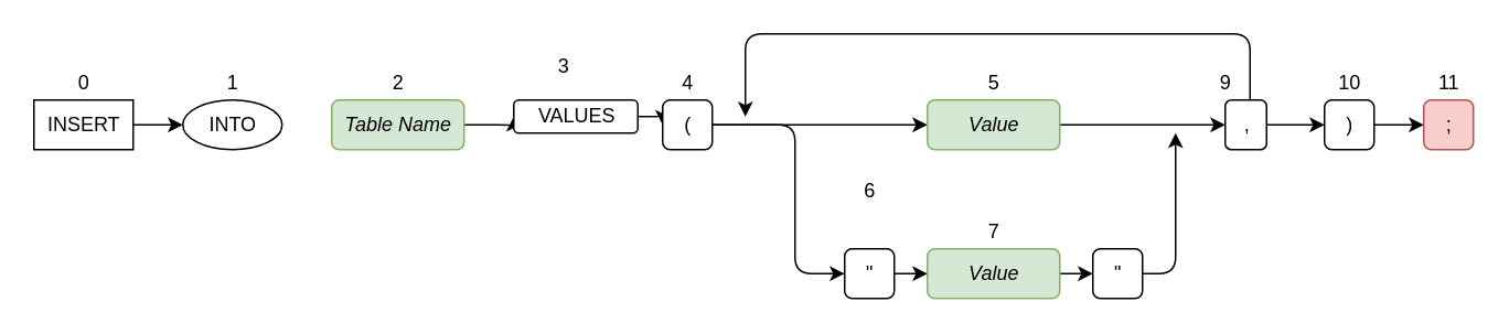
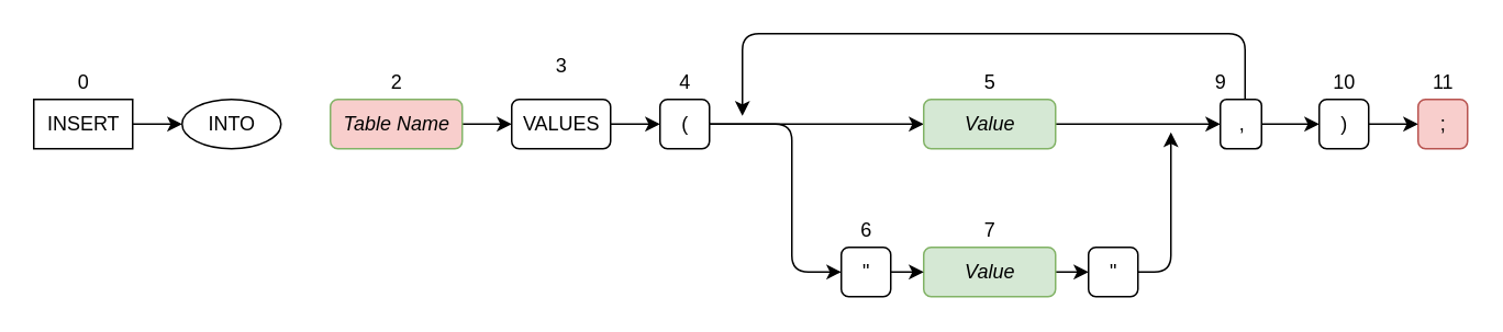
  <mxCell id="0" />
  <mxCell id="1" parent="0" />
  <mxCell id="2" style="edgeStyle=orthogonalEdgeStyle;orthogonalLoop=1;jettySize=auto;html=1;exitX=1;exitY=0.5;exitDx=0;exitDy=0;entryX=0;entryY=0.5;entryDx=0;entryDy=0;" parent="1" source="3" target="5" edge="1"><mxGeometry relative="1" as="geometry" /></mxCell>
  <mxCell id="3" value="INSERT" style="html=1;rounded=0;" parent="1" vertex="1"><mxGeometry x="20" y="60" width="60" height="30" as="geometry" /></mxCell>
  <mxCell id="4" value="0" style="text;html=1;align=center;verticalAlign=middle;resizable=0;points=[];autosize=1;rounded=1;" parent="1" vertex="1"><mxGeometry x="40" y="40" width="20" height="20" as="geometry" /></mxCell>
  <mxCell id="5" value="INTO" style="ellipse;html=1;" parent="1" vertex="1"><mxGeometry x="110" y="60" width="60" height="30" as="geometry" /></mxCell>
- <mxCell id="6" value="1" style="text;html=1;align=center;verticalAlign=middle;resizable=0;points=[];autosize=1;rounded=1;" parent="1" vertex="1"><mxGeometry x="130" y="40" width="20" height="20" as="geometry" /></mxCell>
  <mxCell id="7" style="edgeStyle=orthogonalEdgeStyle;orthogonalLoop=1;jettySize=auto;html=1;exitX=1;exitY=0.5;exitDx=0;exitDy=0;entryX=0;entryY=0.5;entryDx=0;entryDy=0;" parent="1" source="8" target="11" edge="1"><mxGeometry relative="1" as="geometry"><mxPoint x="310" y="75" as="targetPoint" /></mxGeometry></mxCell>
- <mxCell id="8" value="&lt;i&gt;Table Name&lt;/i&gt;" style="html=1;fillColor=#d5e8d4;strokeColor=#82b366;rounded=1;" parent="1" vertex="1"><mxGeometry x="200" y="60" width="80" height="30" as="geometry" /></mxCell>
+ <mxCell id="8" value="&lt;i&gt;Table Name&lt;/i&gt;" style="html=1;fillColor=#f8cecc;strokeColor=#82b366;rounded=1;" parent="1" vertex="1"><mxGeometry x="200" y="60" width="80" height="30" as="geometry" /></mxCell>
  <mxCell id="9" value="2" style="text;html=1;align=center;verticalAlign=middle;resizable=0;points=[];autosize=1;rounded=1;" parent="1" vertex="1"><mxGeometry x="230" y="40" width="20" height="20" as="geometry" /></mxCell>
  <mxCell id="10" style="edgeStyle=orthogonalEdgeStyle;orthogonalLoop=1;jettySize=auto;html=1;exitX=1;exitY=0.5;exitDx=0;exitDy=0;entryX=0;entryY=0.5;entryDx=0;entryDy=0;" parent="1" source="11" target="15" edge="1"><mxGeometry relative="1" as="geometry" /></mxCell>
- <mxCell id="11" value="VALUES" style="html=1;rounded=1;" parent="1" vertex="1"><mxGeometry x="310" y="60" width="75" height="20" as="geometry" /></mxCell>
+ <mxCell id="11" value="VALUES" style="html=1;rounded=1;" parent="1" vertex="1"><mxGeometry x="310" y="60" width="60" height="30" as="geometry" /></mxCell>
  <mxCell id="12" value="3" style="text;html=1;align=center;verticalAlign=middle;resizable=0;points=[];autosize=1;rounded=1;" parent="1" vertex="1"><mxGeometry x="330" y="30" width="20" height="20" as="geometry" /></mxCell>
  <mxCell id="13" style="edgeStyle=orthogonalEdgeStyle;orthogonalLoop=1;jettySize=auto;html=1;exitX=1;exitY=0.5;exitDx=0;exitDy=0;entryX=0;entryY=0.5;entryDx=0;entryDy=0;" parent="1" source="15" target="18" edge="1"><mxGeometry relative="1" as="geometry" /></mxCell>
  <mxCell id="14" style="edgeStyle=orthogonalEdgeStyle;rounded=1;orthogonalLoop=1;jettySize=auto;html=1;exitX=1;exitY=0.5;exitDx=0;exitDy=0;entryX=0;entryY=0.5;entryDx=0;entryDy=0;" edge="1" parent="1" source="15" target="31"><mxGeometry relative="1" as="geometry"><Array as="points"><mxPoint x="480" y="75" /></Array></mxGeometry></mxCell>
  <mxCell id="15" value="(" style="html=1;rounded=1;" parent="1" vertex="1"><mxGeometry x="400" y="60" width="30" height="30" as="geometry" /></mxCell>
  <mxCell id="16" value="4" style="text;html=1;align=center;verticalAlign=middle;resizable=0;points=[];autosize=1;rounded=1;" parent="1" vertex="1"><mxGeometry x="405" y="40" width="20" height="20" as="geometry" /></mxCell>
  <mxCell id="17" style="edgeStyle=orthogonalEdgeStyle;orthogonalLoop=1;jettySize=auto;html=1;exitX=1;exitY=0.5;exitDx=0;exitDy=0;entryX=0;entryY=0.5;entryDx=0;entryDy=0;" parent="1" source="18" target="23" edge="1"><mxGeometry relative="1" as="geometry"><mxPoint x="590" y="75" as="targetPoint" /></mxGeometry></mxCell>
  <mxCell id="18" value="&lt;i&gt;Value&lt;/i&gt;" style="html=1;fillColor=#d5e8d4;strokeColor=#82b366;rounded=1;" parent="1" vertex="1"><mxGeometry x="560" y="60" width="80" height="30" as="geometry" /></mxCell>
  <mxCell id="19" value="5" style="text;html=1;align=center;verticalAlign=middle;resizable=0;points=[];autosize=1;rounded=1;" parent="1" vertex="1"><mxGeometry x="590" y="40" width="20" height="20" as="geometry" /></mxCell>
  <mxCell id="20" value=";" style="html=1;fillColor=#f8cecc;strokeColor=#b85450;rounded=1;" parent="1" vertex="1"><mxGeometry x="860" y="60" width="30" height="30" as="geometry" /></mxCell>
  <mxCell id="21" style="edgeStyle=orthogonalEdgeStyle;orthogonalLoop=1;jettySize=auto;html=1;exitX=1;exitY=0.5;exitDx=0;exitDy=0;entryX=0;entryY=0.5;entryDx=0;entryDy=0;" parent="1" source="23" target="26" edge="1"><mxGeometry relative="1" as="geometry"><Array as="points"><mxPoint x="790" y="75" /><mxPoint x="790" y="75" /></Array></mxGeometry></mxCell>
  <mxCell id="22" style="edgeStyle=orthogonalEdgeStyle;rounded=1;orthogonalLoop=1;jettySize=auto;html=1;exitX=1;exitY=0.5;exitDx=0;exitDy=0;" edge="1" parent="1" source="23"><mxGeometry relative="1" as="geometry"><mxPoint x="450" y="70" as="targetPoint" /><Array as="points"><mxPoint x="755" y="75" /><mxPoint x="755" y="20" /><mxPoint x="450" y="20" /><mxPoint x="450" y="60" /></Array></mxGeometry></mxCell>
  <mxCell id="23" value="," style="html=1;rounded=1;" parent="1" vertex="1"><mxGeometry x="740" y="60" width="25" height="30" as="geometry" /></mxCell>
- <mxCell id="24" value="6" style="text;html=1;align=center;verticalAlign=middle;resizable=0;points=[];autosize=1;rounded=1;" parent="1" vertex="1"><mxGeometry x="515" y="105" width="20" height="20" as="geometry" /></mxCell>
+ <mxCell id="24" value="6" style="text;html=1;align=center;verticalAlign=middle;resizable=0;points=[];autosize=1;rounded=1;" parent="1" vertex="1"><mxGeometry x="515" y="130" width="20" height="20" as="geometry" /></mxCell>
  <mxCell id="25" style="edgeStyle=orthogonalEdgeStyle;orthogonalLoop=1;jettySize=auto;html=1;exitX=1;exitY=0.5;exitDx=0;exitDy=0;entryX=0;entryY=0.5;entryDx=0;entryDy=0;" parent="1" source="26" target="20" edge="1"><mxGeometry relative="1" as="geometry"><mxPoint x="880" y="75" as="targetPoint" /></mxGeometry></mxCell>
  <mxCell id="26" value=")" style="html=1;rounded=1;" parent="1" vertex="1"><mxGeometry x="800" y="60" width="30" height="30" as="geometry" /></mxCell>
  <mxCell id="27" value="7" style="text;html=1;align=center;verticalAlign=middle;resizable=0;points=[];autosize=1;rounded=1;" parent="1" vertex="1"><mxGeometry x="590" y="130" width="20" height="20" as="geometry" /></mxCell>
  <mxCell id="28" style="edgeStyle=orthogonalEdgeStyle;rounded=0;orthogonalLoop=1;jettySize=auto;html=1;exitX=1;exitY=0.5;exitDx=0;exitDy=0;entryX=0;entryY=0.5;entryDx=0;entryDy=0;" edge="1" parent="1" source="29" target="33"><mxGeometry relative="1" as="geometry" /></mxCell>
  <mxCell id="29" value="&lt;i&gt;Value&lt;/i&gt;" style="html=1;fillColor=#d5e8d4;strokeColor=#82b366;rounded=1;" vertex="1" parent="1"><mxGeometry x="560" y="150" width="80" height="30" as="geometry" /></mxCell>
  <mxCell id="30" style="edgeStyle=orthogonalEdgeStyle;rounded=0;orthogonalLoop=1;jettySize=auto;html=1;exitX=1;exitY=0.5;exitDx=0;exitDy=0;entryX=0;entryY=0.5;entryDx=0;entryDy=0;" edge="1" parent="1" source="31" target="29"><mxGeometry relative="1" as="geometry" /></mxCell>
  <mxCell id="31" value="&quot;" style="html=1;rounded=1;" vertex="1" parent="1"><mxGeometry x="510" y="150" width="30" height="30" as="geometry" /></mxCell>
  <mxCell id="32" style="edgeStyle=orthogonalEdgeStyle;rounded=1;orthogonalLoop=1;jettySize=auto;html=1;exitX=1;exitY=0.5;exitDx=0;exitDy=0;" edge="1" parent="1" source="33"><mxGeometry relative="1" as="geometry"><mxPoint x="710" y="80" as="targetPoint" /><Array as="points"><mxPoint x="710" y="165" /><mxPoint x="710" y="80" /></Array></mxGeometry></mxCell>
  <mxCell id="33" value="&quot;" style="html=1;rounded=1;" vertex="1" parent="1"><mxGeometry x="660" y="150" width="30" height="30" as="geometry" /></mxCell>
  <mxCell id="34" value="9" style="text;html=1;align=center;verticalAlign=middle;resizable=0;points=[];autosize=1;rounded=1;" vertex="1" parent="1"><mxGeometry x="730" y="40" width="20" height="20" as="geometry" /></mxCell>
  <mxCell id="35" value="10" style="text;html=1;align=center;verticalAlign=middle;resizable=0;points=[];autosize=1;rounded=1;" vertex="1" parent="1"><mxGeometry x="800" y="40" width="30" height="20" as="geometry" /></mxCell>
  <mxCell id="36" value="11" style="text;html=1;align=center;verticalAlign=middle;resizable=0;points=[];autosize=1;rounded=1;" vertex="1" parent="1"><mxGeometry x="860" y="40" width="30" height="20" as="geometry" /></mxCell>
